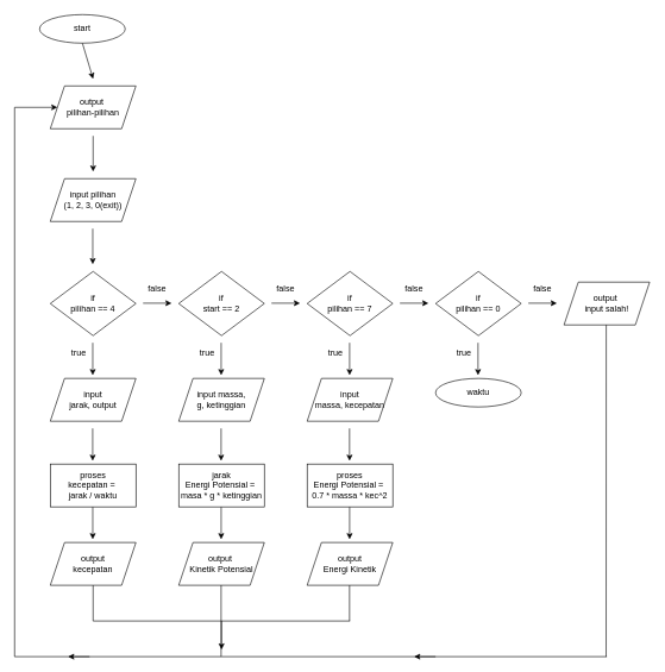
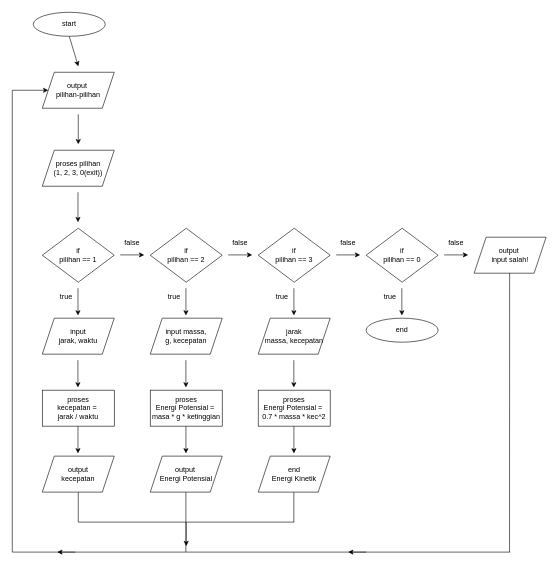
  <mxCell id="0" />
  <mxCell id="1" parent="0" />
  <mxCell id="2" value="start" style="ellipse;whiteSpace=wrap;html=1;" vertex="1" parent="1"><mxGeometry x="55" y="20" width="120" height="40" as="geometry" /></mxCell>
  <mxCell id="3" value="" style="endArrow=classic;html=1;rounded=0;exitX=0.5;exitY=1;exitDx=0;exitDy=0;" edge="1" parent="1" source="2"><mxGeometry width="50" height="50" relative="1" as="geometry"><mxPoint x="160" y="120" as="sourcePoint" /><mxPoint x="130" y="110" as="targetPoint" /></mxGeometry></mxCell>
  <mxCell id="4" value="output&amp;nbsp;&lt;div&gt;pilihan-pilihan&lt;/div&gt;" style="shape=parallelogram;perimeter=parallelogramPerimeter;whiteSpace=wrap;html=1;fixedSize=1;" vertex="1" parent="1"><mxGeometry x="70" y="120" width="120" height="60" as="geometry" /></mxCell>
  <mxCell id="5" value="" style="endArrow=classic;html=1;rounded=0;" edge="1" parent="1"><mxGeometry width="50" height="50" relative="1" as="geometry"><mxPoint x="130" y="190" as="sourcePoint" /><mxPoint x="130" y="240" as="targetPoint" /></mxGeometry></mxCell>
- <mxCell id="6" value="input pilihan&lt;br&gt;(1, 2, 3, 0(exit))" style="shape=parallelogram;perimeter=parallelogramPerimeter;whiteSpace=wrap;html=1;fixedSize=1;" vertex="1" parent="1"><mxGeometry x="70" y="250" width="120" height="60" as="geometry" /></mxCell>
+ <mxCell id="6" value="proses pilihan&lt;br&gt;(1, 2, 3, 0(exit))" style="shape=parallelogram;perimeter=parallelogramPerimeter;whiteSpace=wrap;html=1;fixedSize=1;" vertex="1" parent="1"><mxGeometry x="70" y="250" width="120" height="60" as="geometry" /></mxCell>
  <mxCell id="7" value="" style="endArrow=classic;html=1;rounded=0;" edge="1" parent="1"><mxGeometry width="50" height="50" relative="1" as="geometry"><mxPoint x="129.5" y="320" as="sourcePoint" /><mxPoint x="129.5" y="370" as="targetPoint" /></mxGeometry></mxCell>
- <mxCell id="8" value="if&lt;div&gt;pilihan == 4&lt;/div&gt;" style="rhombus;whiteSpace=wrap;html=1;" vertex="1" parent="1"><mxGeometry x="70" y="380" width="120" height="90" as="geometry" /></mxCell>
+ <mxCell id="8" value="if&lt;div&gt;pilihan == 1&lt;/div&gt;" style="rhombus;whiteSpace=wrap;html=1;" vertex="1" parent="1"><mxGeometry x="70" y="380" width="120" height="90" as="geometry" /></mxCell>
  <mxCell id="9" value="" style="endArrow=classic;html=1;rounded=0;" edge="1" parent="1"><mxGeometry width="50" height="50" relative="1" as="geometry"><mxPoint x="200" y="424.5" as="sourcePoint" /><mxPoint x="240" y="424.5" as="targetPoint" /></mxGeometry></mxCell>
  <mxCell id="10" value="" style="endArrow=classic;html=1;rounded=0;" edge="1" parent="1"><mxGeometry width="50" height="50" relative="1" as="geometry"><mxPoint x="129.5" y="480" as="sourcePoint" /><mxPoint x="129.5" y="525.5" as="targetPoint" /></mxGeometry></mxCell>
- <mxCell id="11" value="if&lt;div&gt;start == 2&lt;/div&gt;" style="rhombus;whiteSpace=wrap;html=1;" vertex="1" parent="1"><mxGeometry x="250" y="380" width="120" height="90" as="geometry" /></mxCell>
+ <mxCell id="11" value="if&lt;div&gt;pilihan == 2&lt;/div&gt;" style="rhombus;whiteSpace=wrap;html=1;" vertex="1" parent="1"><mxGeometry x="250" y="380" width="120" height="90" as="geometry" /></mxCell>
  <mxCell id="12" value="" style="endArrow=classic;html=1;rounded=0;" edge="1" parent="1"><mxGeometry width="50" height="50" relative="1" as="geometry"><mxPoint x="380" y="424.5" as="sourcePoint" /><mxPoint x="420" y="424.5" as="targetPoint" /></mxGeometry></mxCell>
- <mxCell id="13" value="if&lt;div&gt;pilihan == 7&lt;/div&gt;" style="rhombus;whiteSpace=wrap;html=1;" vertex="1" parent="1"><mxGeometry x="430" y="380" width="120" height="90" as="geometry" /></mxCell>
+ <mxCell id="13" value="if&lt;div&gt;pilihan == 3&lt;/div&gt;" style="rhombus;whiteSpace=wrap;html=1;" vertex="1" parent="1"><mxGeometry x="430" y="380" width="120" height="90" as="geometry" /></mxCell>
  <mxCell id="14" value="" style="endArrow=classic;html=1;rounded=0;" edge="1" parent="1"><mxGeometry width="50" height="50" relative="1" as="geometry"><mxPoint x="309.5" y="480" as="sourcePoint" /><mxPoint x="309.5" y="525.5" as="targetPoint" /></mxGeometry></mxCell>
  <mxCell id="15" value="" style="endArrow=classic;html=1;rounded=0;" edge="1" parent="1"><mxGeometry width="50" height="50" relative="1" as="geometry"><mxPoint x="489.5" y="480" as="sourcePoint" /><mxPoint x="489.5" y="525.5" as="targetPoint" /></mxGeometry></mxCell>
  <mxCell id="16" value="true" style="text;strokeColor=none;align=center;fillColor=none;html=1;verticalAlign=middle;whiteSpace=wrap;rounded=0;" vertex="1" parent="1"><mxGeometry x="80" y="480" width="60" height="30" as="geometry" /></mxCell>
  <mxCell id="17" value="true" style="text;strokeColor=none;align=center;fillColor=none;html=1;verticalAlign=middle;whiteSpace=wrap;rounded=0;" vertex="1" parent="1"><mxGeometry x="260" y="480" width="60" height="30" as="geometry" /></mxCell>
  <mxCell id="18" value="true" style="text;strokeColor=none;align=center;fillColor=none;html=1;verticalAlign=middle;whiteSpace=wrap;rounded=0;" vertex="1" parent="1"><mxGeometry x="440" y="480" width="60" height="30" as="geometry" /></mxCell>
  <mxCell id="19" value="false" style="text;strokeColor=none;align=center;fillColor=none;html=1;verticalAlign=middle;whiteSpace=wrap;rounded=0;" vertex="1" parent="1"><mxGeometry x="190" y="390" width="60" height="30" as="geometry" /></mxCell>
  <mxCell id="20" value="false" style="text;strokeColor=none;align=center;fillColor=none;html=1;verticalAlign=middle;whiteSpace=wrap;rounded=0;" vertex="1" parent="1"><mxGeometry x="370" y="390" width="60" height="30" as="geometry" /></mxCell>
  <mxCell id="21" value="" style="endArrow=classic;html=1;rounded=0;" edge="1" parent="1"><mxGeometry width="50" height="50" relative="1" as="geometry"><mxPoint x="560" y="424.5" as="sourcePoint" /><mxPoint x="600" y="424.5" as="targetPoint" /></mxGeometry></mxCell>
  <mxCell id="22" value="false" style="text;strokeColor=none;align=center;fillColor=none;html=1;verticalAlign=middle;whiteSpace=wrap;rounded=0;" vertex="1" parent="1"><mxGeometry x="550" y="390" width="60" height="30" as="geometry" /></mxCell>
  <mxCell id="23" value="if&lt;div&gt;pilihan == 0&lt;/div&gt;" style="rhombus;whiteSpace=wrap;html=1;" vertex="1" parent="1"><mxGeometry x="610" y="380" width="120" height="90" as="geometry" /></mxCell>
  <mxCell id="24" value="" style="endArrow=classic;html=1;rounded=0;" edge="1" parent="1"><mxGeometry width="50" height="50" relative="1" as="geometry"><mxPoint x="669.5" y="480" as="sourcePoint" /><mxPoint x="669.5" y="525.5" as="targetPoint" /></mxGeometry></mxCell>
  <mxCell id="25" value="true" style="text;strokeColor=none;align=center;fillColor=none;html=1;verticalAlign=middle;whiteSpace=wrap;rounded=0;" vertex="1" parent="1"><mxGeometry x="620" y="480" width="60" height="30" as="geometry" /></mxCell>
- <mxCell id="26" value="waktu" style="ellipse;whiteSpace=wrap;html=1;" vertex="1" parent="1"><mxGeometry x="610" y="530" width="120" height="40" as="geometry" /></mxCell>
+ <mxCell id="26" value="end" style="ellipse;whiteSpace=wrap;html=1;" vertex="1" parent="1"><mxGeometry x="610" y="530" width="120" height="40" as="geometry" /></mxCell>
  <mxCell id="27" value="" style="endArrow=classic;html=1;rounded=0;" edge="1" parent="1"><mxGeometry width="50" height="50" relative="1" as="geometry"><mxPoint x="740" y="424.5" as="sourcePoint" /><mxPoint x="780" y="424.5" as="targetPoint" /></mxGeometry></mxCell>
  <mxCell id="28" value="false" style="text;strokeColor=none;align=center;fillColor=none;html=1;verticalAlign=middle;whiteSpace=wrap;rounded=0;" vertex="1" parent="1"><mxGeometry x="730" y="390" width="60" height="30" as="geometry" /></mxCell>
  <mxCell id="29" value="output&amp;nbsp;&lt;div&gt;input salah!&lt;/div&gt;" style="shape=parallelogram;perimeter=parallelogramPerimeter;whiteSpace=wrap;html=1;fixedSize=1;" vertex="1" parent="1"><mxGeometry x="790" y="395" width="120" height="60" as="geometry" /></mxCell>
- <mxCell id="30" value="input&lt;div&gt;jarak, output&lt;/div&gt;" style="shape=parallelogram;perimeter=parallelogramPerimeter;whiteSpace=wrap;html=1;fixedSize=1;" vertex="1" parent="1"><mxGeometry x="70" y="530" width="120" height="60" as="geometry" /></mxCell>
- <mxCell id="31" value="input massa,&lt;div&gt;&lt;span style=&quot;background-color: initial;&quot;&gt;g,&amp;nbsp;&lt;/span&gt;&lt;span style=&quot;background-color: initial;&quot;&gt;ketinggian&lt;/span&gt;&lt;/div&gt;" style="shape=parallelogram;perimeter=parallelogramPerimeter;whiteSpace=wrap;html=1;fixedSize=1;" vertex="1" parent="1"><mxGeometry x="250" y="530" width="120" height="60" as="geometry" /></mxCell>
- <mxCell id="32" value="input&lt;div&gt;massa, kecepatan&lt;/div&gt;" style="shape=parallelogram;perimeter=parallelogramPerimeter;whiteSpace=wrap;html=1;fixedSize=1;" vertex="1" parent="1"><mxGeometry x="430" y="530" width="120" height="60" as="geometry" /></mxCell>
+ <mxCell id="30" value="input&lt;div&gt;jarak, waktu&lt;/div&gt;" style="shape=parallelogram;perimeter=parallelogramPerimeter;whiteSpace=wrap;html=1;fixedSize=1;" vertex="1" parent="1"><mxGeometry x="70" y="530" width="120" height="60" as="geometry" /></mxCell>
+ <mxCell id="31" value="input massa,&lt;div&gt;&lt;span style=&quot;background-color: initial;&quot;&gt;g,&amp;nbsp;&lt;/span&gt;&lt;span style=&quot;background-color: initial;&quot;&gt;kecepatan&lt;/span&gt;&lt;/div&gt;" style="shape=parallelogram;perimeter=parallelogramPerimeter;whiteSpace=wrap;html=1;fixedSize=1;" vertex="1" parent="1"><mxGeometry x="250" y="530" width="120" height="60" as="geometry" /></mxCell>
+ <mxCell id="32" value="jarak&lt;div&gt;massa, kecepatan&lt;/div&gt;" style="shape=parallelogram;perimeter=parallelogramPerimeter;whiteSpace=wrap;html=1;fixedSize=1;" vertex="1" parent="1"><mxGeometry x="430" y="530" width="120" height="60" as="geometry" /></mxCell>
  <mxCell id="33" value="" style="endArrow=classic;html=1;rounded=0;" edge="1" parent="1"><mxGeometry width="50" height="50" relative="1" as="geometry"><mxPoint x="129.5" y="710" as="sourcePoint" /><mxPoint x="129.5" y="755.5" as="targetPoint" /></mxGeometry></mxCell>
  <mxCell id="34" value="output&lt;div&gt;kecepatan&lt;/div&gt;" style="shape=parallelogram;perimeter=parallelogramPerimeter;whiteSpace=wrap;html=1;fixedSize=1;" vertex="1" parent="1"><mxGeometry x="70" y="760" width="120" height="60" as="geometry" /></mxCell>
  <mxCell id="35" value="" style="endArrow=classic;html=1;rounded=0;" edge="1" parent="1"><mxGeometry width="50" height="50" relative="1" as="geometry"><mxPoint x="309.5" y="710" as="sourcePoint" /><mxPoint x="309.5" y="755.5" as="targetPoint" /></mxGeometry></mxCell>
- <mxCell id="36" value="output&amp;nbsp;&lt;div&gt;Kinetik Potensial&lt;/div&gt;" style="shape=parallelogram;perimeter=parallelogramPerimeter;whiteSpace=wrap;html=1;fixedSize=1;" vertex="1" parent="1"><mxGeometry x="250" y="760" width="120" height="60" as="geometry" /></mxCell>
+ <mxCell id="36" value="output&amp;nbsp;&lt;div&gt;Energi Potensial&lt;/div&gt;" style="shape=parallelogram;perimeter=parallelogramPerimeter;whiteSpace=wrap;html=1;fixedSize=1;" vertex="1" parent="1"><mxGeometry x="250" y="760" width="120" height="60" as="geometry" /></mxCell>
  <mxCell id="37" value="" style="endArrow=classic;html=1;rounded=0;" edge="1" parent="1"><mxGeometry width="50" height="50" relative="1" as="geometry"><mxPoint x="489.5" y="710" as="sourcePoint" /><mxPoint x="489.5" y="755.5" as="targetPoint" /></mxGeometry></mxCell>
- <mxCell id="38" value="output&lt;div&gt;Energi Kinetik&lt;/div&gt;" style="shape=parallelogram;perimeter=parallelogramPerimeter;whiteSpace=wrap;html=1;fixedSize=1;" vertex="1" parent="1"><mxGeometry x="430" y="760" width="120" height="60" as="geometry" /></mxCell>
+ <mxCell id="38" value="end&lt;div&gt;Energi Kinetik&lt;/div&gt;" style="shape=parallelogram;perimeter=parallelogramPerimeter;whiteSpace=wrap;html=1;fixedSize=1;" vertex="1" parent="1"><mxGeometry x="430" y="760" width="120" height="60" as="geometry" /></mxCell>
  <mxCell id="39" value="proses&lt;div&gt;kecepatan =&amp;nbsp;&lt;/div&gt;&lt;div&gt;jarak / waktu&lt;/div&gt;" style="rounded=0;whiteSpace=wrap;html=1;" vertex="1" parent="1"><mxGeometry x="70" y="650" width="120" height="60" as="geometry" /></mxCell>
  <mxCell id="40" value="" style="endArrow=classic;html=1;rounded=0;" edge="1" parent="1"><mxGeometry width="50" height="50" relative="1" as="geometry"><mxPoint x="129.41" y="600" as="sourcePoint" /><mxPoint x="129.41" y="645.5" as="targetPoint" /></mxGeometry></mxCell>
  <mxCell id="41" value="" style="endArrow=classic;html=1;rounded=0;" edge="1" parent="1"><mxGeometry width="50" height="50" relative="1" as="geometry"><mxPoint x="309.41" y="600" as="sourcePoint" /><mxPoint x="309.41" y="645.5" as="targetPoint" /></mxGeometry></mxCell>
  <mxCell id="42" value="" style="endArrow=classic;html=1;rounded=0;" edge="1" parent="1"><mxGeometry width="50" height="50" relative="1" as="geometry"><mxPoint x="489.41" y="600" as="sourcePoint" /><mxPoint x="489.41" y="645.5" as="targetPoint" /></mxGeometry></mxCell>
- <mxCell id="43" value="jarak&lt;div&gt;Energi Potensial =&amp;nbsp;&lt;/div&gt;&lt;div&gt;masa * g * ketinggian&lt;/div&gt;" style="rounded=0;whiteSpace=wrap;html=1;" vertex="1" parent="1"><mxGeometry x="250" y="650" width="120" height="60" as="geometry" /></mxCell>
+ <mxCell id="43" value="proses&lt;div&gt;Energi Potensial =&amp;nbsp;&lt;/div&gt;&lt;div&gt;masa * g * ketinggian&lt;/div&gt;" style="rounded=0;whiteSpace=wrap;html=1;" vertex="1" parent="1"><mxGeometry x="250" y="650" width="120" height="60" as="geometry" /></mxCell>
  <mxCell id="44" value="proses&lt;div&gt;Energi Potensial =&amp;nbsp;&lt;/div&gt;&lt;div&gt;0.7 * massa * kec^2&lt;/div&gt;" style="rounded=0;whiteSpace=wrap;html=1;" vertex="1" parent="1"><mxGeometry x="430" y="650" width="120" height="60" as="geometry" /></mxCell>
  <mxCell id="45" value="" style="endArrow=none;html=1;rounded=0;" edge="1" parent="1"><mxGeometry width="50" height="50" relative="1" as="geometry"><mxPoint x="130" y="870" as="sourcePoint" /><mxPoint x="490" y="870" as="targetPoint" /></mxGeometry></mxCell>
  <mxCell id="46" value="" style="endArrow=none;html=1;rounded=0;entryX=0.5;entryY=1;entryDx=0;entryDy=0;" edge="1" parent="1" target="34"><mxGeometry width="50" height="50" relative="1" as="geometry"><mxPoint x="130" y="870" as="sourcePoint" /><mxPoint x="90" y="840" as="targetPoint" /></mxGeometry></mxCell>
  <mxCell id="47" value="" style="endArrow=none;html=1;rounded=0;entryX=0.5;entryY=1;entryDx=0;entryDy=0;" edge="1" parent="1"><mxGeometry width="50" height="50" relative="1" as="geometry"><mxPoint x="489.41" y="870" as="sourcePoint" /><mxPoint x="489.41" y="820" as="targetPoint" /></mxGeometry></mxCell>
  <mxCell id="48" value="" style="endArrow=none;html=1;rounded=0;entryX=0.5;entryY=1;entryDx=0;entryDy=0;" edge="1" parent="1"><mxGeometry width="50" height="50" relative="1" as="geometry"><mxPoint x="309.41" y="870" as="sourcePoint" /><mxPoint x="309.41" y="820" as="targetPoint" /></mxGeometry></mxCell>
  <mxCell id="49" value="" style="endArrow=none;html=1;rounded=0;entryX=0.5;entryY=1;entryDx=0;entryDy=0;" edge="1" parent="1"><mxGeometry width="50" height="50" relative="1" as="geometry"><mxPoint x="309.41" y="920" as="sourcePoint" /><mxPoint x="309.41" y="870" as="targetPoint" /></mxGeometry></mxCell>
  <mxCell id="50" value="" style="endArrow=none;html=1;rounded=0;" edge="1" parent="1"><mxGeometry width="50" height="50" relative="1" as="geometry"><mxPoint x="20" y="920" as="sourcePoint" /><mxPoint x="310" y="920" as="targetPoint" /></mxGeometry></mxCell>
  <mxCell id="51" value="" style="endArrow=none;html=1;rounded=0;" edge="1" parent="1"><mxGeometry width="50" height="50" relative="1" as="geometry"><mxPoint x="20" y="920" as="sourcePoint" /><mxPoint x="20" y="150" as="targetPoint" /></mxGeometry></mxCell>
  <mxCell id="52" value="" style="endArrow=classic;html=1;rounded=0;" edge="1" parent="1" target="4"><mxGeometry width="50" height="50" relative="1" as="geometry"><mxPoint x="20" y="150" as="sourcePoint" /><mxPoint x="20" y="200" as="targetPoint" /></mxGeometry></mxCell>
  <mxCell id="53" value="" style="endArrow=none;html=1;rounded=0;" edge="1" parent="1"><mxGeometry width="50" height="50" relative="1" as="geometry"><mxPoint x="310" y="920" as="sourcePoint" /><mxPoint x="850" y="920" as="targetPoint" /></mxGeometry></mxCell>
  <mxCell id="54" value="" style="endArrow=none;html=1;rounded=0;entryX=0.5;entryY=1;entryDx=0;entryDy=0;" edge="1" parent="1"><mxGeometry width="50" height="50" relative="1" as="geometry"><mxPoint x="849" y="920" as="sourcePoint" /><mxPoint x="849.17" y="455" as="targetPoint" /></mxGeometry></mxCell>
  <mxCell id="55" value="" style="endArrow=classic;html=1;rounded=0;" edge="1" parent="1"><mxGeometry width="50" height="50" relative="1" as="geometry"><mxPoint x="610" y="920" as="sourcePoint" /><mxPoint x="580" y="920" as="targetPoint" /></mxGeometry></mxCell>
  <mxCell id="56" value="" style="endArrow=classic;html=1;rounded=0;" edge="1" parent="1"><mxGeometry width="50" height="50" relative="1" as="geometry"><mxPoint x="125" y="920" as="sourcePoint" /><mxPoint x="95" y="920" as="targetPoint" /></mxGeometry></mxCell>
  <mxCell id="57" value="" style="endArrow=classic;html=1;rounded=0;" edge="1" parent="1"><mxGeometry width="50" height="50" relative="1" as="geometry"><mxPoint x="310" y="870" as="sourcePoint" /><mxPoint x="310" y="910" as="targetPoint" /></mxGeometry></mxCell>
